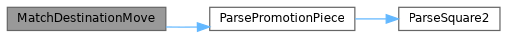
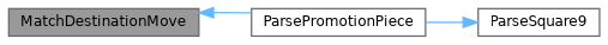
  digraph {
    rankdir=LR
    node [color=grey40 fillcolor=white fontname=Helvetica fontsize=10 shape=box style=filled]
    edge [color=steelblue1 fontname=Helvetica fontsize=10 labelfontname=Helvetica labelfontsize=10 style=solid]
    n1 [color=gray40 fillcolor=grey60 fontcolor=black height=0.2 label=MatchDestinationMove width=0.4]
    n2 [height=0.2 label=ParsePromotionPiece width=0.4]
-   n3 [height=0.2 label=ParseSquare2 width=0.4]
-   n1 -> n2
+   n3 [height=0.2 label=ParseSquare9 width=0.4]
+   n2 -> n1
    n2 -> n3
  }
